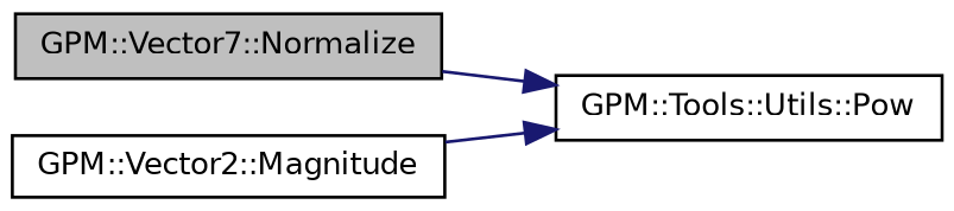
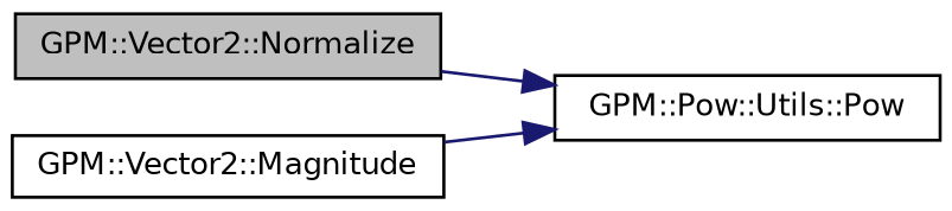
  digraph {
    rankdir=LR
    node [color=black fillcolor=white fontname=Helvetica fontsize=10 shape=record style=filled]
    edge [color=midnightblue fontname=Helvetica fontsize=10 labelfontname=Helvetica labelfontsize=10 style=solid]
-   n1 [fillcolor=grey75 fontcolor=black height=0.2 label="GPM::Vector7::Normalize" width=0.4]
-   n2 [height=0.2 label="GPM::Tools::Utils::Pow" width=0.4]
+   n1 [fillcolor=grey75 fontcolor=black height=0.2 label="GPM::Vector2::Normalize" width=0.4]
+   n2 [height=0.2 label="GPM::Pow::Utils::Pow" width=0.4]
    n3 [height=0.2 label="GPM::Vector2::Magnitude" width=0.4]
    n1 -> n2
    n3 -> n2
  }
